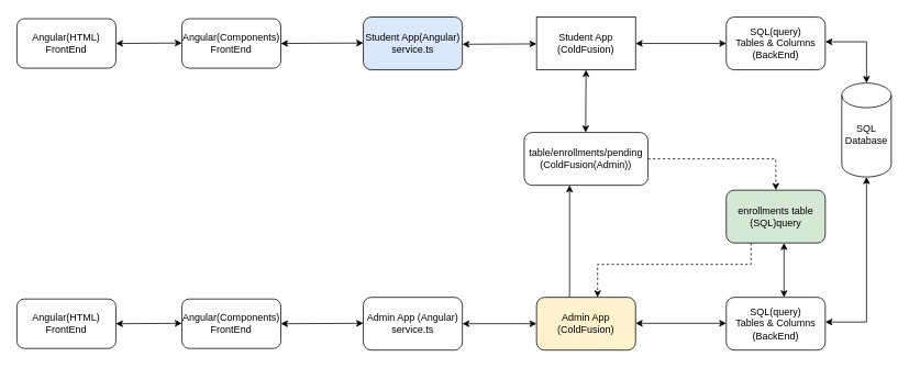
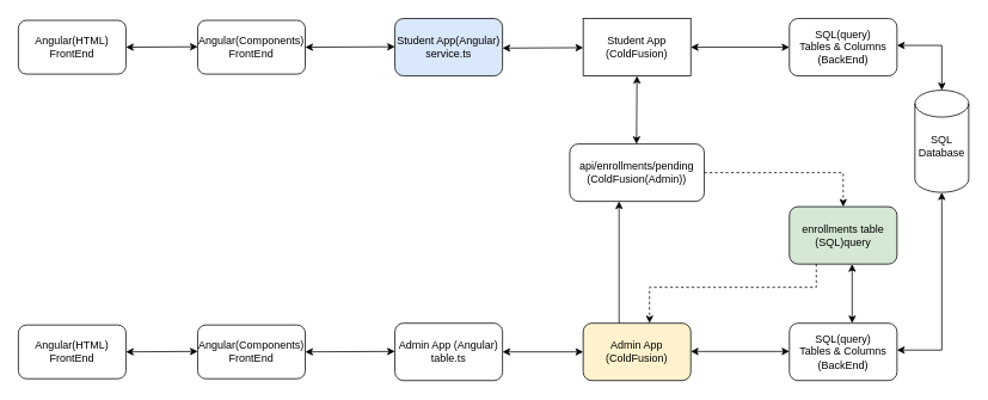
  <mxCell id="0" />
  <mxCell id="1" parent="0" />
  <mxCell id="2" value="Student App(Angular)&lt;div&gt;service.ts&lt;/div&gt;" style="rounded=1;whiteSpace=wrap;html=1;fillColor=#dae8fc;" parent="1" vertex="1"><mxGeometry x="440" y="20" width="120" height="64" as="geometry" /></mxCell>
  <mxCell id="3" value="Student App (ColdFusion)" style="whiteSpace=wrap;html=1;rounded=0;" parent="1" vertex="1"><mxGeometry x="650" y="20" width="120" height="64" as="geometry" /></mxCell>
- <mxCell id="4" value="Admin App (Angular)&lt;div&gt;service.ts&lt;/div&gt;" style="rounded=1;whiteSpace=wrap;html=1;" parent="1" vertex="1"><mxGeometry x="440" y="360" width="120" height="64" as="geometry" /></mxCell>
+ <mxCell id="4" value="Admin App (Angular)&lt;div&gt;table.ts&lt;/div&gt;" style="rounded=1;whiteSpace=wrap;html=1;" parent="1" vertex="1"><mxGeometry x="440" y="360" width="120" height="64" as="geometry" /></mxCell>
  <mxCell id="5" value="Admin App (ColdFusion)" style="rounded=1;whiteSpace=wrap;html=1;fillColor=#fff2cc;" parent="1" vertex="1"><mxGeometry x="650" y="360" width="120" height="64" as="geometry" /></mxCell>
  <mxCell id="6" value="" style="edgeStyle=orthogonalEdgeStyle;rounded=0;orthogonalLoop=1;jettySize=auto;html=1;dashed=1;" parent="1" source="7" target="8" edge="1"><mxGeometry relative="1" as="geometry" /></mxCell>
- <mxCell id="7" value="table/enrollments/pending&lt;br&gt;(ColdFusion(Admin))" style="rounded=1;whiteSpace=wrap;html=1;" parent="1" vertex="1"><mxGeometry x="635" y="160" width="150" height="64" as="geometry" /></mxCell>
+ <mxCell id="7" value="api/enrollments/pending&lt;br&gt;(ColdFusion(Admin))" style="rounded=1;whiteSpace=wrap;html=1;" parent="1" vertex="1"><mxGeometry x="635" y="160" width="150" height="64" as="geometry" /></mxCell>
  <mxCell id="8" value="enrollments table&lt;div&gt;(SQL)query&lt;/div&gt;" style="whiteSpace=wrap;html=1;rounded=1;fillColor=#d5e8d4;" parent="1" vertex="1"><mxGeometry x="880" y="230" width="120" height="64" as="geometry" /></mxCell>
  <mxCell id="9" value="" style="endArrow=classic;html=1;rounded=0;exitX=0.25;exitY=1;exitDx=0;exitDy=0;entryX=0.617;entryY=0;entryDx=0;entryDy=0;entryPerimeter=0;dashed=1;" parent="1" source="8" target="5" edge="1"><mxGeometry width="50" height="50" relative="1" as="geometry"><mxPoint x="160" y="300" as="sourcePoint" /><mxPoint x="180" y="360" as="targetPoint" /><Array as="points"><mxPoint x="910" y="320" /><mxPoint x="724" y="320" /></Array></mxGeometry></mxCell>
  <mxCell id="10" value="" style="endArrow=classic;html=1;rounded=0;" parent="1" edge="1"><mxGeometry width="50" height="50" relative="1" as="geometry"><mxPoint x="690" y="360" as="sourcePoint" /><mxPoint x="690" y="224" as="targetPoint" /></mxGeometry></mxCell>
  <mxCell id="11" value="SQL&lt;div&gt;Database&lt;br&gt;&lt;div&gt;&lt;br&gt;&lt;/div&gt;&lt;/div&gt;" style="shape=cylinder3;whiteSpace=wrap;html=1;boundedLbl=1;backgroundOutline=1;size=15;" parent="1" vertex="1"><mxGeometry x="1020" y="100" width="60" height="114" as="geometry" /></mxCell>
  <mxCell id="12" value="" style="endArrow=classic;startArrow=classic;html=1;rounded=0;entryX=0;entryY=0.5;entryDx=0;entryDy=0;" parent="1" target="5" edge="1"><mxGeometry width="50" height="50" relative="1" as="geometry"><mxPoint x="560" y="392" as="sourcePoint" /><mxPoint x="357" y="389.49" as="targetPoint" /></mxGeometry></mxCell>
  <mxCell id="13" value="" style="endArrow=classic;startArrow=classic;html=1;rounded=0;entryX=0;entryY=0.508;entryDx=0;entryDy=0;entryPerimeter=0;" parent="1" target="3" edge="1"><mxGeometry width="50" height="50" relative="1" as="geometry"><mxPoint x="560" y="53" as="sourcePoint" /><mxPoint x="355" y="50.5" as="targetPoint" /></mxGeometry></mxCell>
  <mxCell id="14" value="SQL(query)&lt;br&gt;Tables &amp;amp; Columns&lt;div&gt;(BackEnd)&lt;/div&gt;" style="rounded=1;whiteSpace=wrap;html=1;" parent="1" vertex="1"><mxGeometry x="880" y="20" width="120" height="64" as="geometry" /></mxCell>
  <mxCell id="15" value="SQL(query)&lt;br&gt;Tables &amp;amp; Columns&lt;div&gt;(BackEnd)&lt;/div&gt;" style="rounded=1;whiteSpace=wrap;html=1;" parent="1" vertex="1"><mxGeometry x="880" y="360" width="120" height="64" as="geometry" /></mxCell>
  <mxCell id="16" value="" style="endArrow=classic;startArrow=classic;html=1;rounded=0;entryX=0;entryY=0.5;entryDx=0;entryDy=0;exitX=1;exitY=0.5;exitDx=0;exitDy=0;exitPerimeter=0;" parent="1" source="3" target="14" edge="1"><mxGeometry width="50" height="50" relative="1" as="geometry"><mxPoint x="490" y="49.5" as="sourcePoint" /><mxPoint x="560" y="49.5" as="targetPoint" /></mxGeometry></mxCell>
  <mxCell id="17" value="" style="endArrow=classic;startArrow=classic;html=1;rounded=0;entryX=0;entryY=0.5;entryDx=0;entryDy=0;exitX=1;exitY=0.5;exitDx=0;exitDy=0;exitPerimeter=0;" parent="1" edge="1"><mxGeometry width="50" height="50" relative="1" as="geometry"><mxPoint x="770" y="391.5" as="sourcePoint" /><mxPoint x="880" y="391.5" as="targetPoint" /></mxGeometry></mxCell>
  <mxCell id="18" value="" style="endArrow=classic;startArrow=classic;html=1;rounded=0;entryX=0.5;entryY=1;entryDx=0;entryDy=0;entryPerimeter=0;" parent="1" target="11" edge="1"><mxGeometry width="50" height="50" relative="1" as="geometry"><mxPoint x="1000" y="390" as="sourcePoint" /><mxPoint x="800" y="350" as="targetPoint" /><Array as="points"><mxPoint x="1050" y="390" /></Array></mxGeometry></mxCell>
  <mxCell id="19" value="" style="endArrow=classic;startArrow=classic;html=1;rounded=0;entryX=0.5;entryY=0;entryDx=0;entryDy=0;entryPerimeter=0;" parent="1" target="11" edge="1"><mxGeometry width="50" height="50" relative="1" as="geometry"><mxPoint x="1000" y="50" as="sourcePoint" /><mxPoint x="820" y="0" as="targetPoint" /><Array as="points"><mxPoint x="1050" y="50" /></Array></mxGeometry></mxCell>
  <mxCell id="20" value="Angular(HTML)&lt;br&gt;FrontEnd" style="rounded=1;whiteSpace=wrap;html=1;" vertex="1" parent="1"><mxGeometry y="22" width="120" height="60" as="geometry" x="20" /></mxCell>
  <mxCell id="21" value="Angular(HTML)&lt;br&gt;FrontEnd" style="rounded=1;whiteSpace=wrap;html=1;" vertex="1" parent="1"><mxGeometry y="362" width="120" height="60" as="geometry" x="20" /></mxCell>
  <mxCell id="22" value="Angular(Components)&lt;div&gt;FrontEnd&lt;/div&gt;" style="rounded=1;whiteSpace=wrap;html=1;" vertex="1" parent="1"><mxGeometry x="220" y="362" width="120" height="60" as="geometry" /></mxCell>
  <mxCell id="23" value="Angular(Components)&lt;div&gt;FrontEnd&lt;/div&gt;" style="rounded=1;whiteSpace=wrap;html=1;" vertex="1" parent="1"><mxGeometry x="220" y="22" width="120" height="60" as="geometry" /></mxCell>
  <mxCell id="24" value="" style="endArrow=classic;startArrow=classic;html=1;rounded=0;exitX=1;exitY=0.5;exitDx=0;exitDy=0;" edge="1" parent="1" source="22"><mxGeometry width="50" height="50" relative="1" as="geometry"><mxPoint x="350" y="391.5" as="sourcePoint" /><mxPoint x="440" y="391.5" as="targetPoint" /></mxGeometry></mxCell>
  <mxCell id="25" value="" style="endArrow=classic;startArrow=classic;html=1;rounded=0;exitX=1;exitY=0.5;exitDx=0;exitDy=0;" edge="1" parent="1" source="20"><mxGeometry width="50" height="50" relative="1" as="geometry"><mxPoint x="120" y="52" as="sourcePoint" /><mxPoint x="220" y="51.5" as="targetPoint" /></mxGeometry></mxCell>
  <mxCell id="26" value="" style="endArrow=classic;startArrow=classic;html=1;rounded=0;exitX=1;exitY=0.5;exitDx=0;exitDy=0;" edge="1" parent="1"><mxGeometry width="50" height="50" relative="1" as="geometry"><mxPoint x="340" y="52" as="sourcePoint" /><mxPoint x="440" y="51.5" as="targetPoint" /></mxGeometry></mxCell>
  <mxCell id="27" value="" style="endArrow=classic;startArrow=classic;html=1;rounded=0;exitX=1;exitY=0.5;exitDx=0;exitDy=0;" edge="1" parent="1" source="21"><mxGeometry width="50" height="50" relative="1" as="geometry"><mxPoint x="120" y="392" as="sourcePoint" /><mxPoint x="220" y="391.5" as="targetPoint" /></mxGeometry></mxCell>
  <mxCell id="28" value="" style="endArrow=classic;startArrow=classic;html=1;rounded=0;" edge="1" parent="1"><mxGeometry width="50" height="50" relative="1" as="geometry"><mxPoint x="950" y="360" as="sourcePoint" /><mxPoint x="950" y="294" as="targetPoint" /></mxGeometry></mxCell>
  <mxCell id="29" value="" style="endArrow=classic;startArrow=classic;html=1;rounded=0;entryX=0.5;entryY=1;entryDx=0;entryDy=0;" edge="1" parent="1" target="3"><mxGeometry width="50" height="50" relative="1" as="geometry"><mxPoint x="709.5" y="160" as="sourcePoint" /><mxPoint x="709.5" y="90" as="targetPoint" /></mxGeometry></mxCell>
